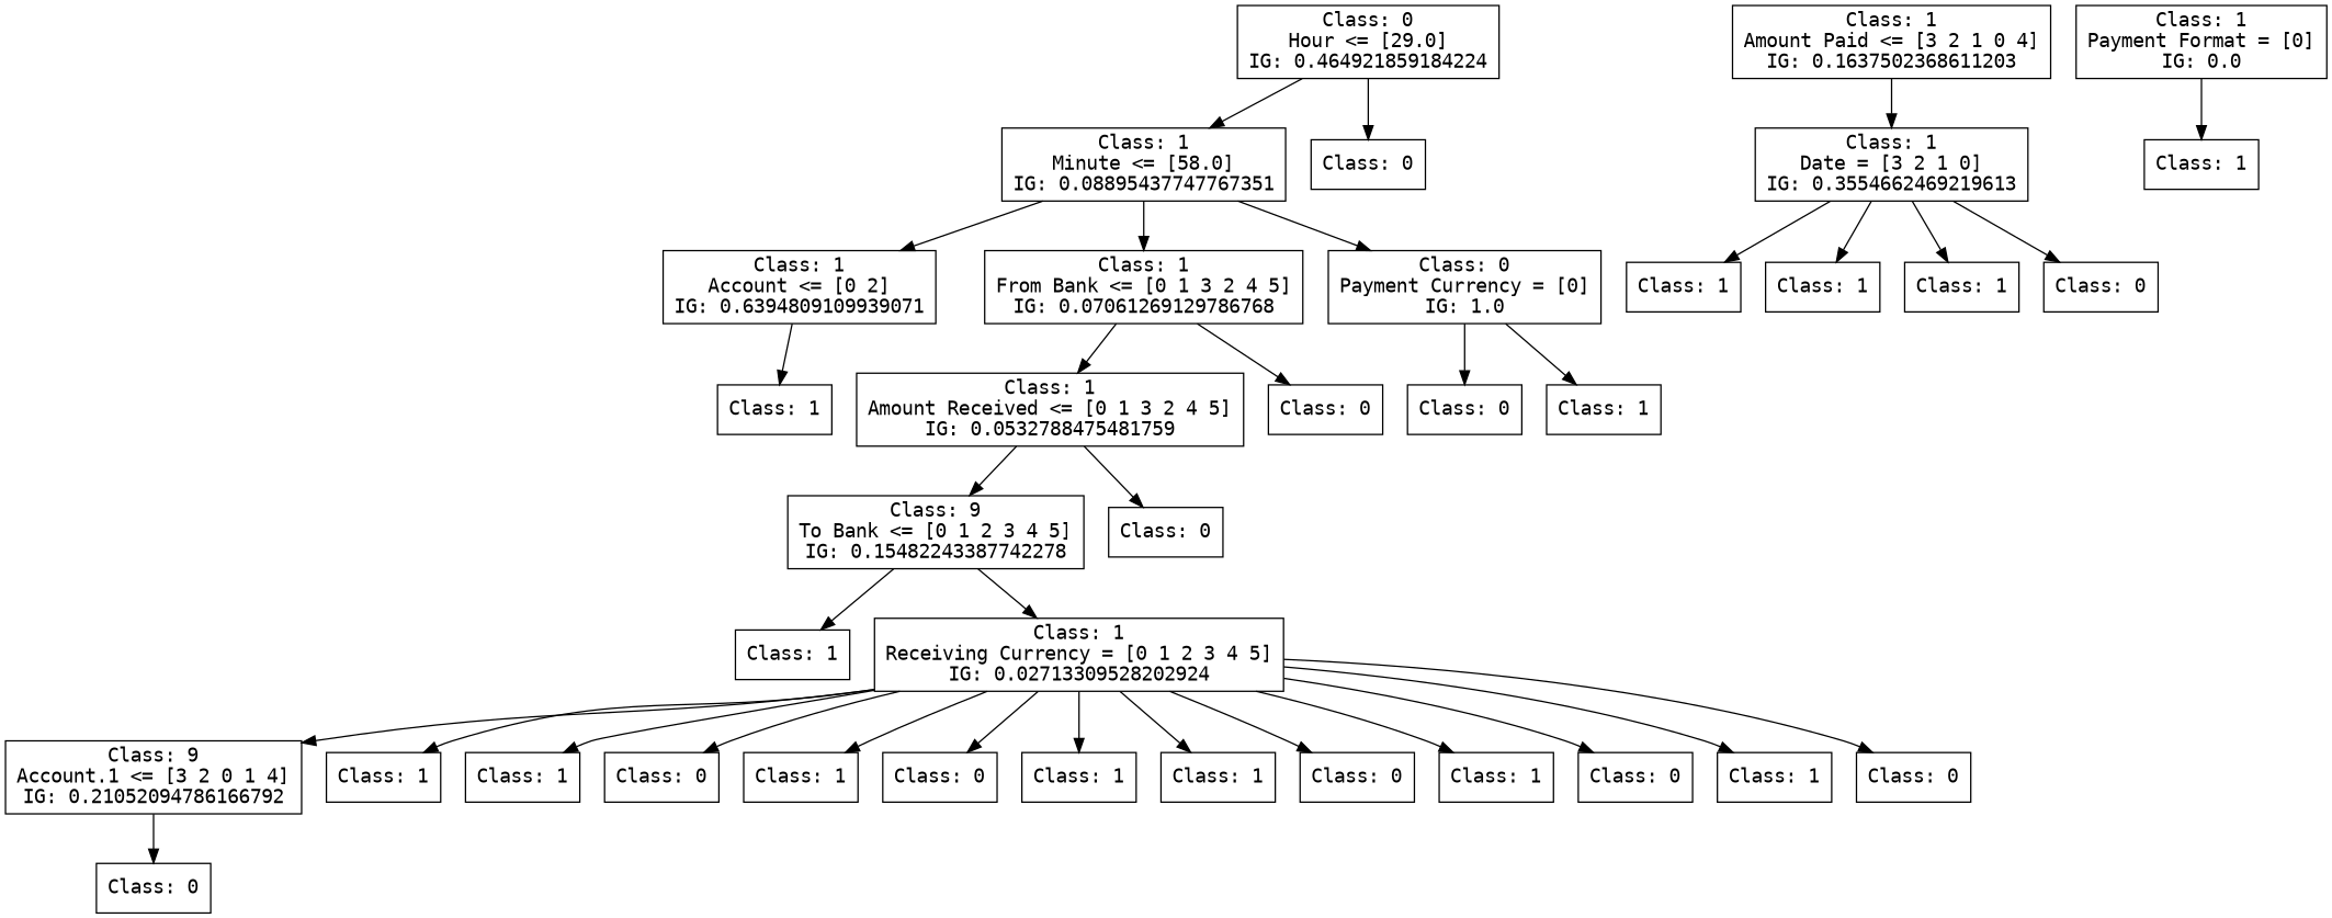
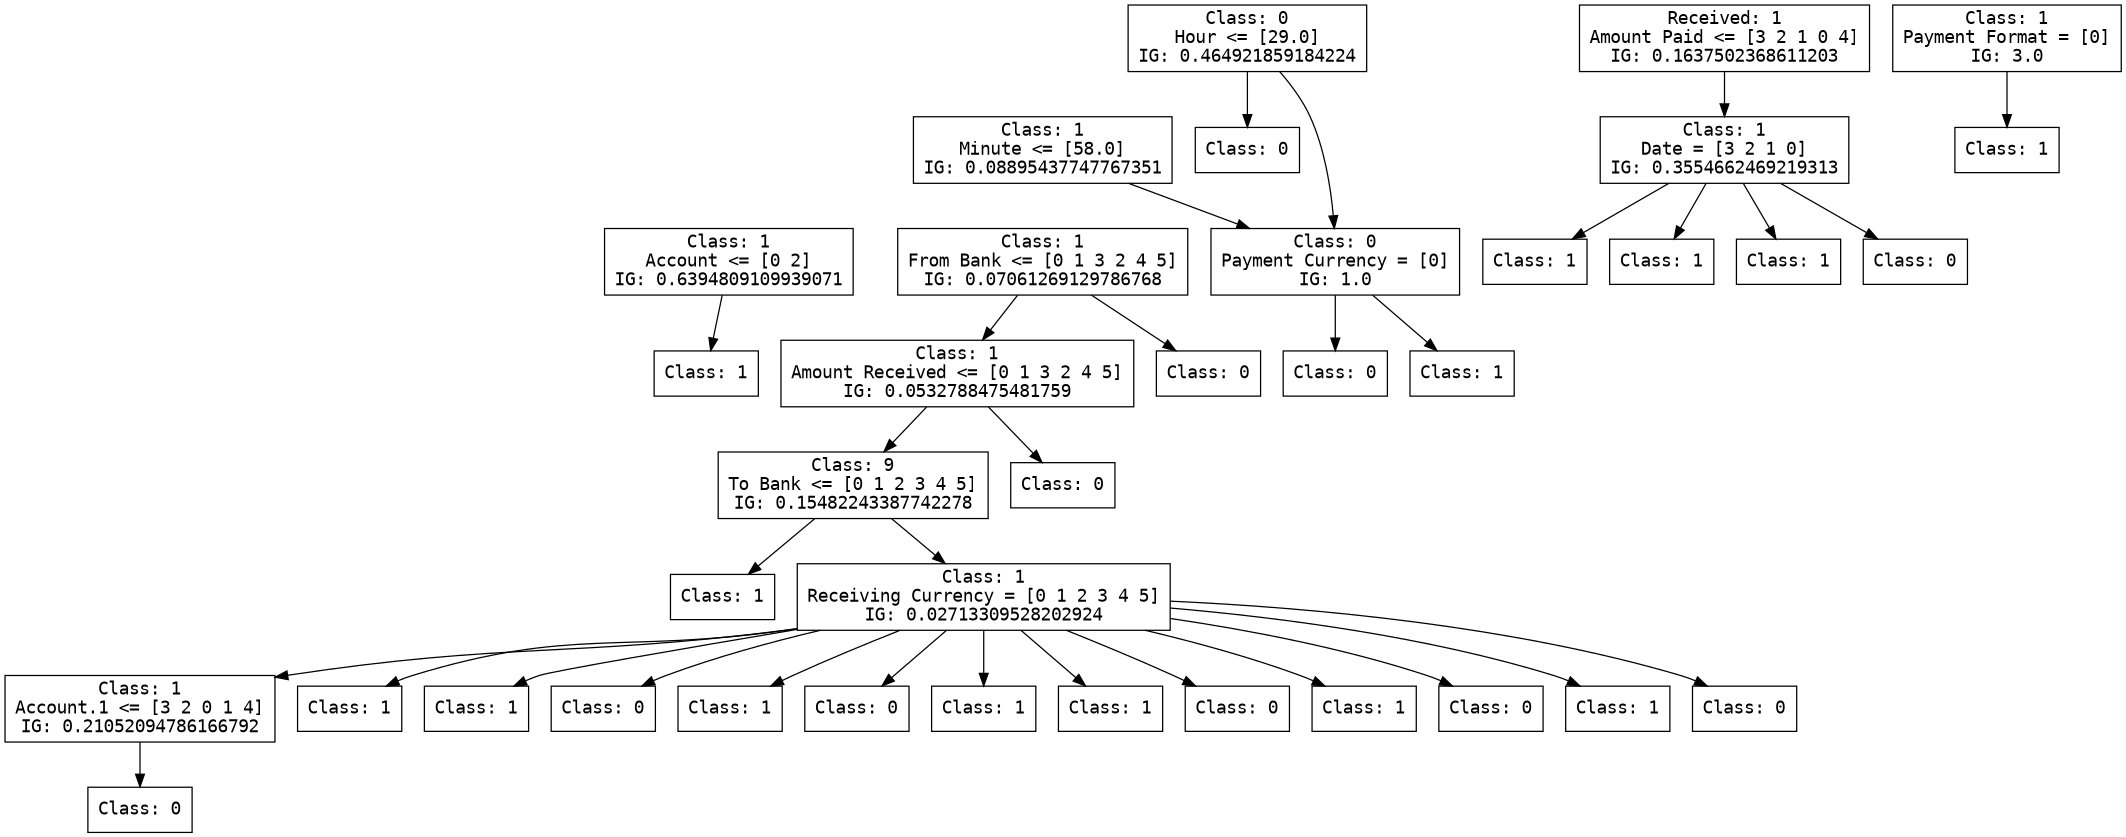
  digraph {
    fontname="DejaVu Sans Mono"
    rankdir=TD
    node [fontname="DejaVu Sans Mono" shape=box]
    edge [fontname="DejaVu Sans Mono"]
    n1 [label="Class: 0\nHour <= [29.0]\nIG: 0.464921859184224"]
    n2 [label="Class: 1\nMinute <= [58.0]\nIG: 0.08895437747767351"]
    n3 [label="Class: 0\n"]
    n4 [label="Class: 1\nAccount <= [0 2]\nIG: 0.6394809109939071"]
    n5 [label="Class: 1\nFrom Bank <= [0 1 3 2 4 5]\nIG: 0.07061269129786768"]
    n6 [label="Class: 0\nPayment Currency = [0]\nIG: 1.0"]
    n7 [label="Class: 1\n"]
    n8 [label="Class: 1\nAmount Received <= [0 1 3 2 4 5]\nIG: 0.0532788475481759"]
    n9 [label="Class: 0\n"]
    n10 [label="Class: 0\n"]
    n11 [label="Class: 1\n"]
    n12 [label="Class: 9\nTo Bank <= [0 1 2 3 4 5]\nIG: 0.15482243387742278"]
    n13 [label="Class: 0\n"]
    n14 [label="Class: 1\n"]
    n15 [label="Class: 1\nReceiving Currency = [0 1 2 3 4 5]\nIG: 0.02713309528202924"]
-   n16 [label="Class: 9\nAccount.1 <= [3 2 0 1 4]\nIG: 0.21052094786166792"]
+   n16 [label="Class: 1\nAccount.1 <= [3 2 0 1 4]\nIG: 0.21052094786166792"]
    n17 [label="Class: 1\n"]
    n18 [label="Class: 1\n"]
    n19 [label="Class: 0\n"]
    n20 [label="Class: 1\n"]
    n21 [label="Class: 0\n"]
    n22 [label="Class: 1\n"]
    n23 [label="Class: 1\n"]
    n24 [label="Class: 0\n"]
    n25 [label="Class: 1\n"]
    n26 [label="Class: 0\n"]
    n27 [label="Class: 1\n"]
    n28 [label="Class: 0\n"]
    n29 [label="Class: 0\n"]
-   n30 [label="Class: 1\nAmount Paid <= [3 2 1 0 4]\nIG: 0.1637502368611203"]
-   n31 [label="Class: 1\nDate = [3 2 1 0]\nIG: 0.3554662469219613"]
+   n30 [label="Received: 1\nAmount Paid <= [3 2 1 0 4]\nIG: 0.1637502368611203"]
+   n31 [label="Class: 1\nDate = [3 2 1 0]\nIG: 0.3554662469219313"]
    n32 [label="Class: 1\n"]
    n33 [label="Class: 1\n"]
    n34 [label="Class: 1\n"]
    n35 [label="Class: 0\n"]
-   n36 [label="Class: 1\nPayment Format = [0]\nIG: 0.0"]
+   n36 [label="Class: 1\nPayment Format = [0]\nIG: 3.0"]
    n37 [label="Class: 1\n"]
-   n1 -> n2
+   n1 -> n6
    n1 -> n3
-   n2 -> n4
-   n2 -> n5
    n2 -> n6
    n4 -> n7
    n5 -> n8
    n5 -> n9
    n6 -> n10
    n6 -> n11
    n8 -> n12
    n8 -> n13
    n12 -> n14
    n12 -> n15
    n15 -> n16
    n15 -> n17
    n15 -> n18
    n15 -> n19
    n15 -> n20
    n15 -> n21
    n15 -> n22
    n15 -> n23
    n15 -> n24
    n15 -> n25
    n15 -> n26
    n15 -> n27
    n15 -> n28
    n16 -> n29
    n30 -> n31
    n31 -> n32
    n31 -> n33
    n31 -> n34
    n31 -> n35
    n36 -> n37
  }
